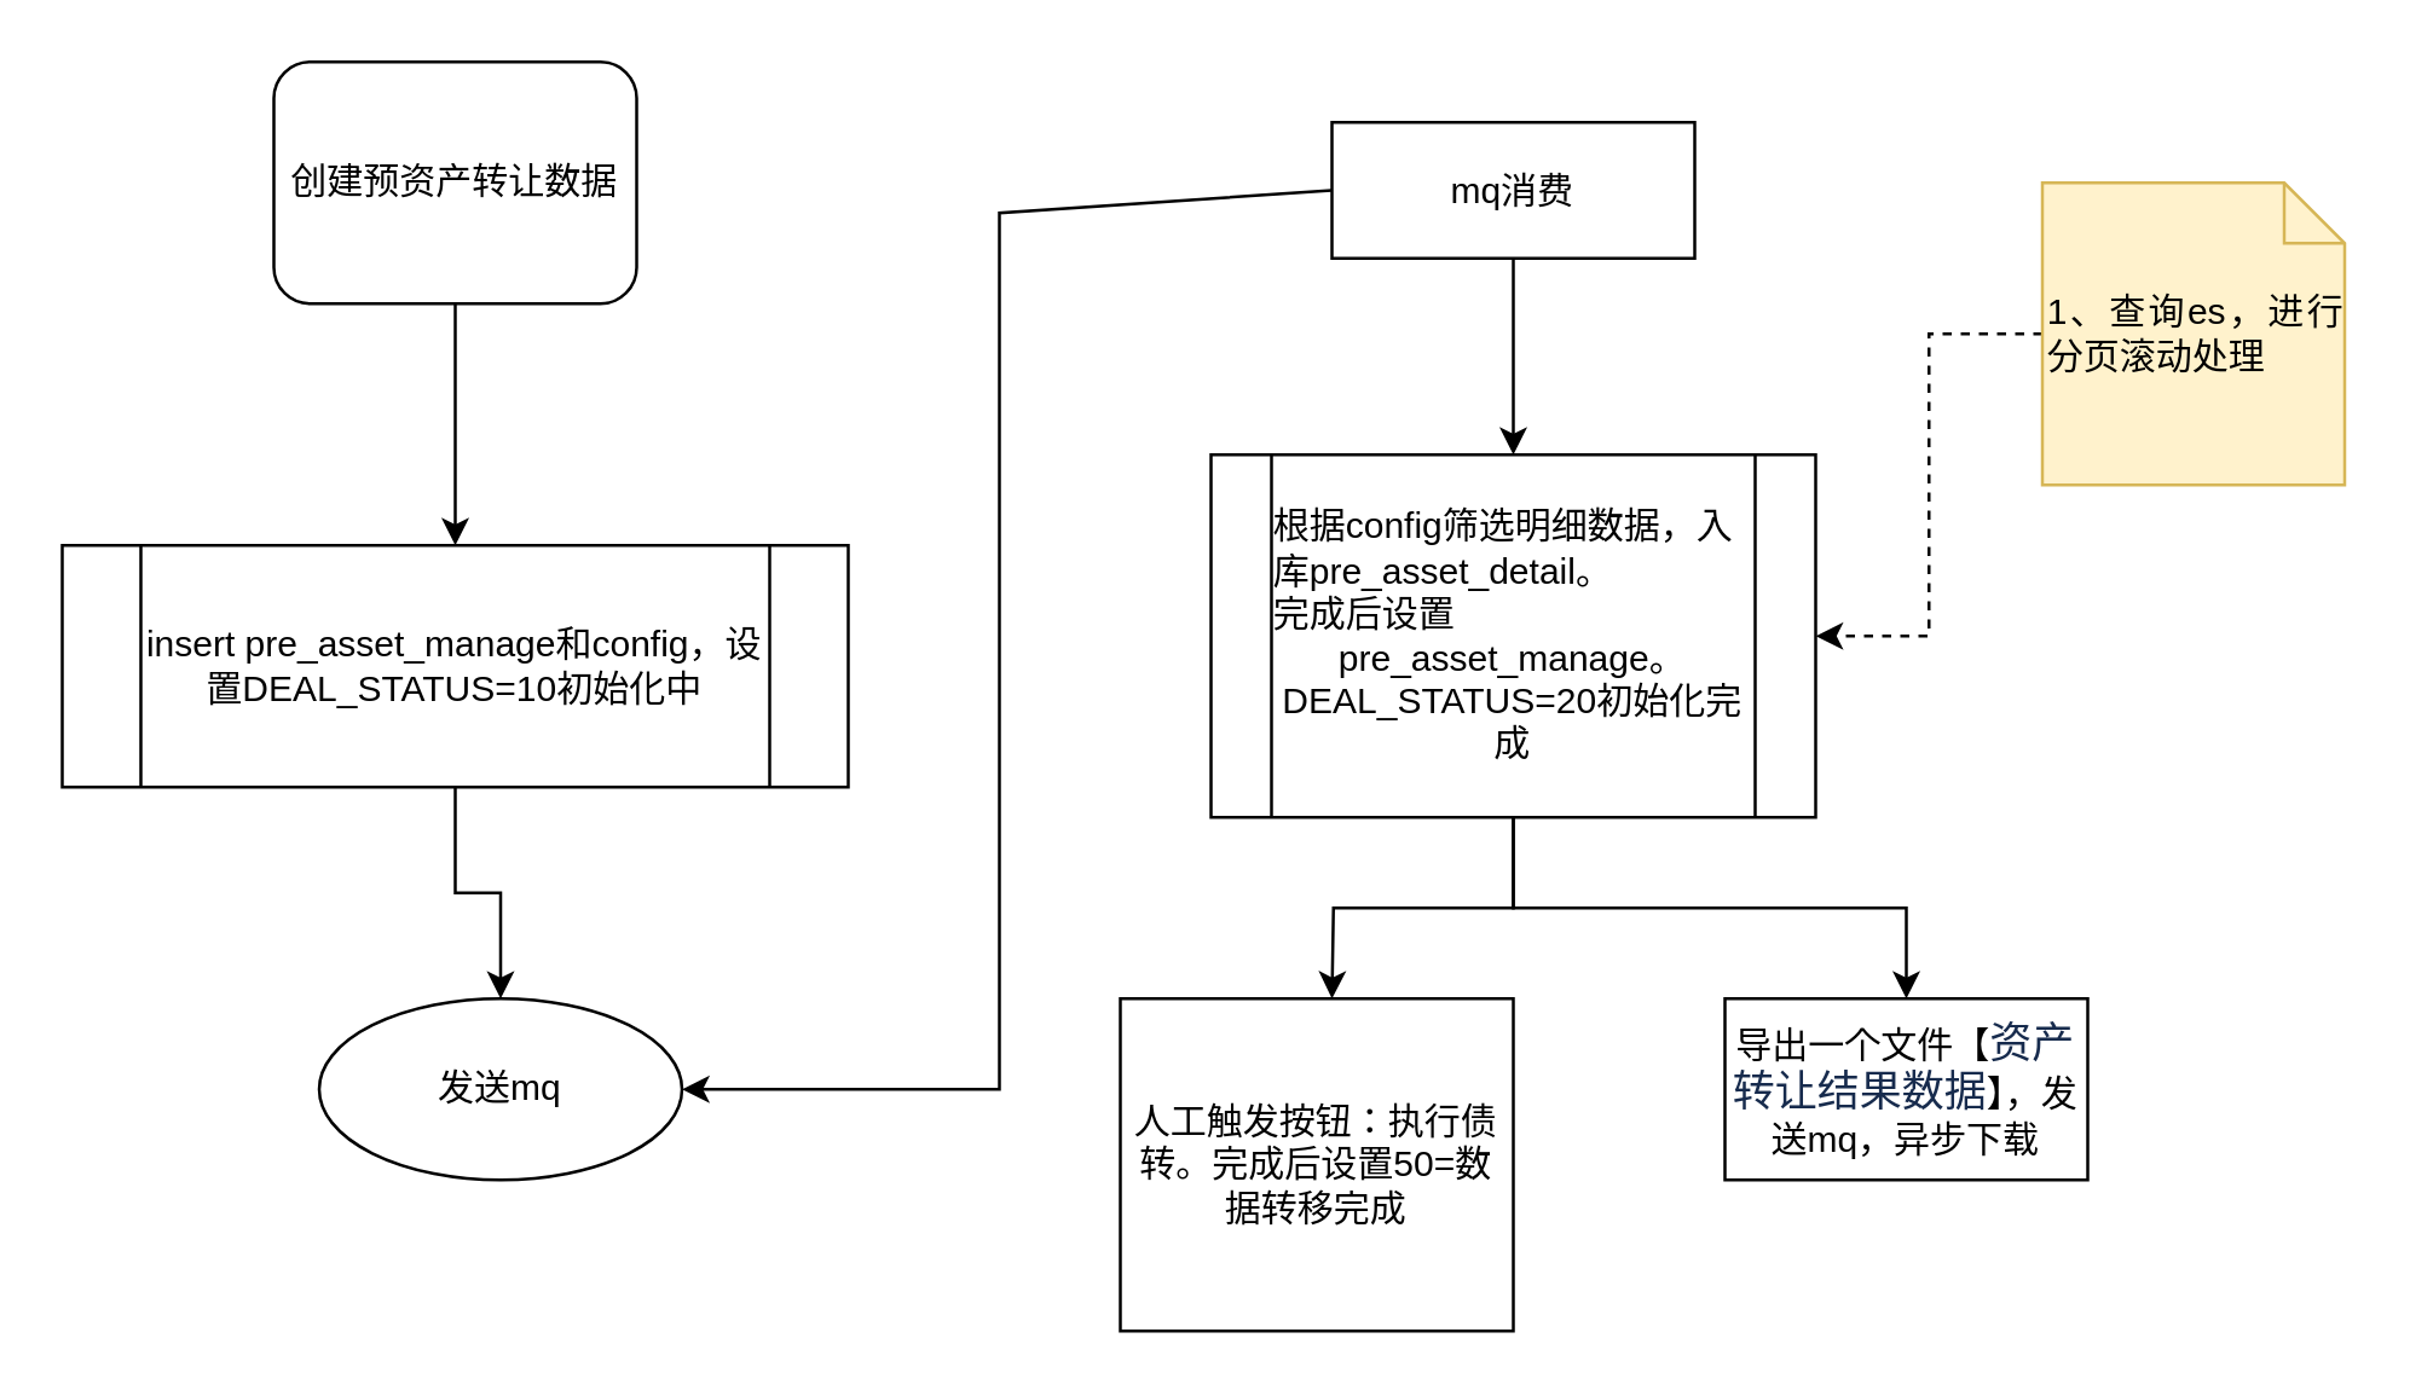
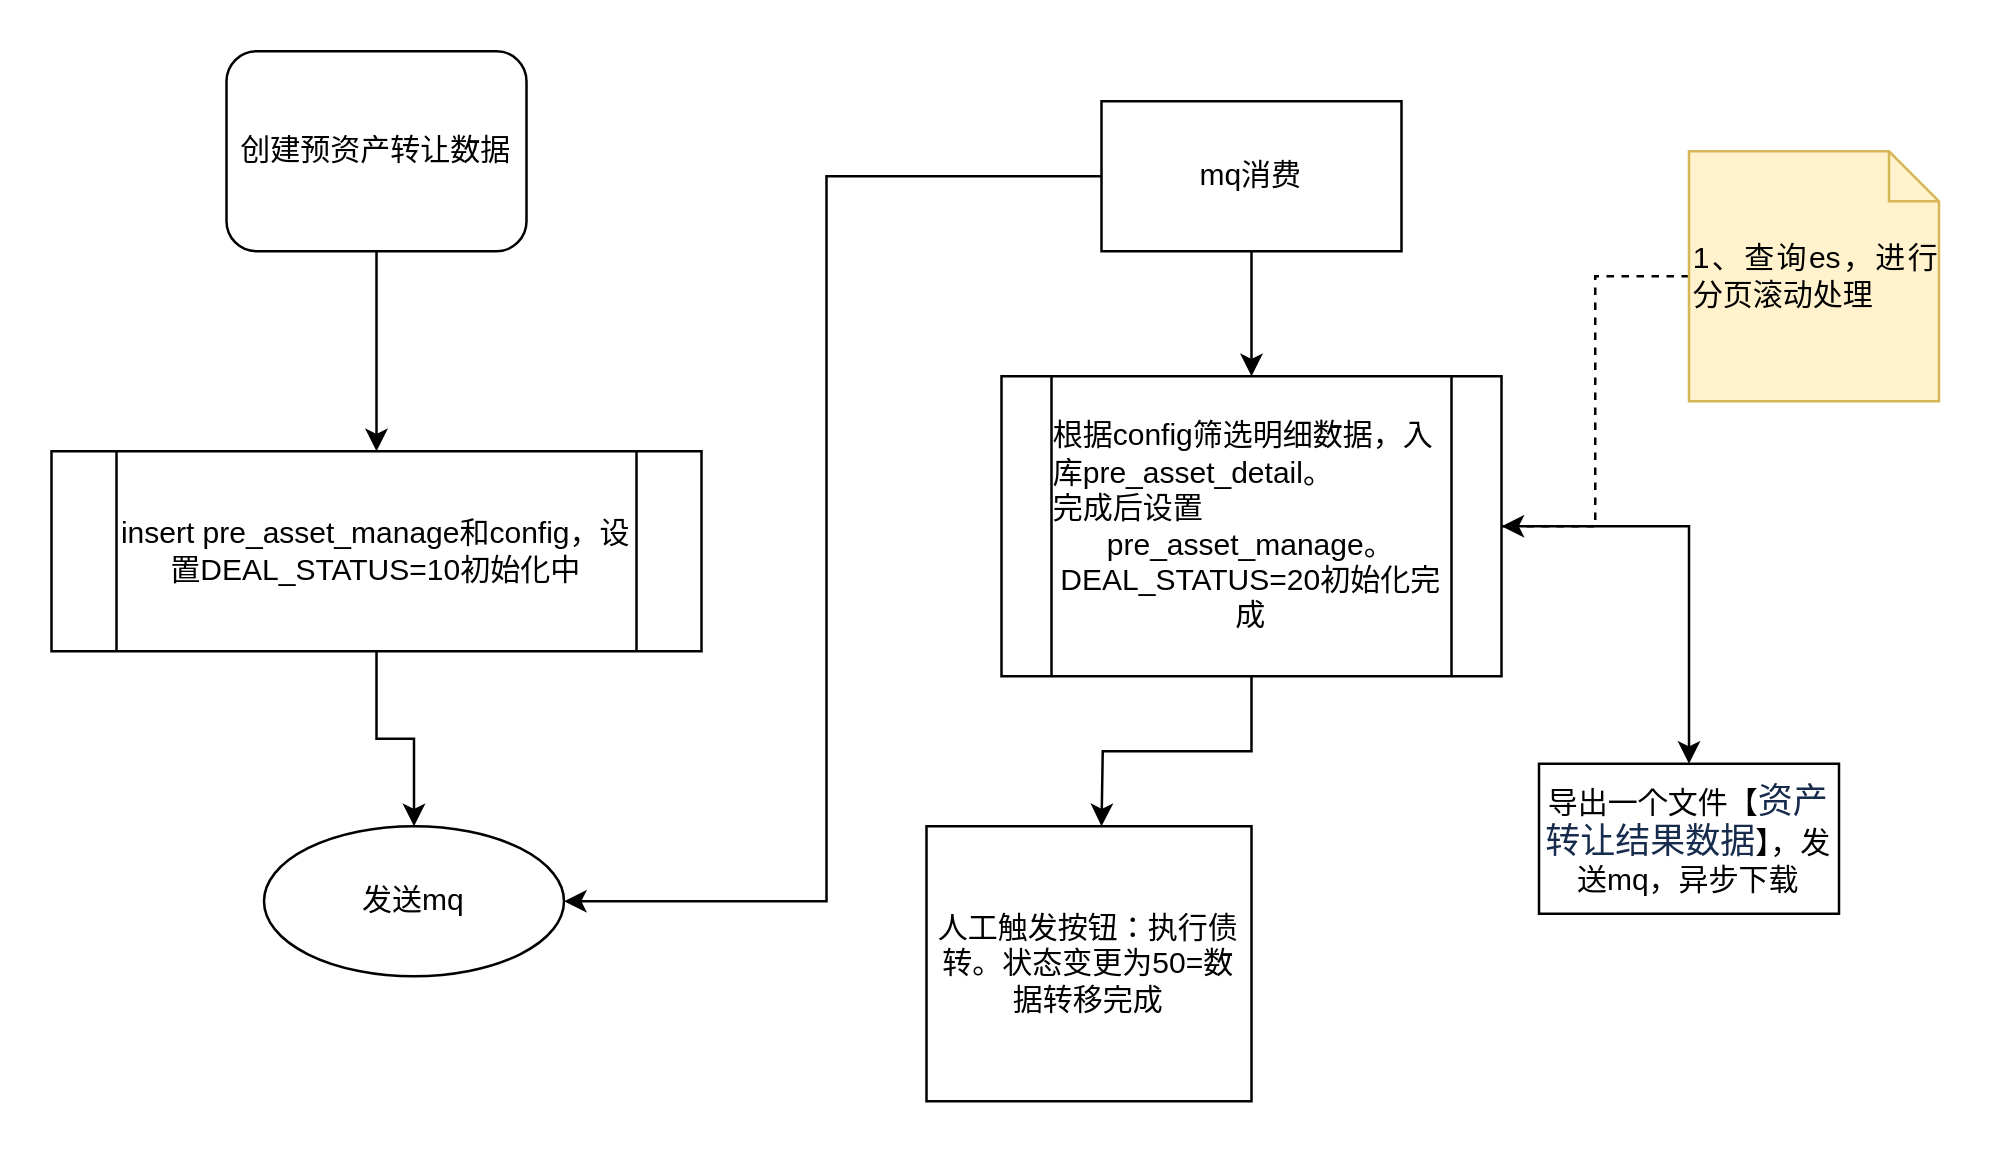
  <mxCell id="0" />
  <mxCell id="1" parent="0" />
  <mxCell id="2" value="" style="edgeStyle=orthogonalEdgeStyle;rounded=0;orthogonalLoop=1;jettySize=auto;html=1;" edge="1" parent="1" source="3" target="5"><mxGeometry relative="1" as="geometry" /></mxCell>
  <mxCell id="3" value="创建预资产转让数据" style="whiteSpace=wrap;html=1;rounded=1;" vertex="1" parent="1"><mxGeometry x="90" y="20" width="120" height="80" as="geometry" /></mxCell>
  <mxCell id="4" value="" style="edgeStyle=orthogonalEdgeStyle;rounded=0;orthogonalLoop=1;jettySize=auto;html=1;" edge="1" parent="1" source="5" target="6"><mxGeometry relative="1" as="geometry" /></mxCell>
  <mxCell id="5" value="insert&amp;nbsp;pre_asset_manage和config，设置DEAL_STATUS=10初始化中" style="shape=process;whiteSpace=wrap;html=1;backgroundOutline=1;" vertex="1" parent="1"><mxGeometry x="20" y="180" width="260" height="80" as="geometry" /></mxCell>
  <mxCell id="6" value="发送mq" style="ellipse;whiteSpace=wrap;html=1;" vertex="1" parent="1"><mxGeometry x="105" y="330" width="120" height="60" as="geometry" /></mxCell>
  <mxCell id="7" value="" style="endArrow=classic;html=1;rounded=0;entryX=1;entryY=0.5;entryDx=0;entryDy=0;exitX=0;exitY=0.5;exitDx=0;exitDy=0;" edge="1" parent="1" source="9" target="6"><mxGeometry width="50" height="50" relative="1" as="geometry"><mxPoint x="320" y="360" as="sourcePoint" /><mxPoint x="330" y="410" as="targetPoint" /><Array as="points"><mxPoint x="330" y="70" /><mxPoint x="330" y="360" /></Array></mxGeometry></mxCell>
  <mxCell id="8" value="" style="edgeStyle=orthogonalEdgeStyle;rounded=0;orthogonalLoop=1;jettySize=auto;html=1;" edge="1" parent="1" source="9" target="12"><mxGeometry relative="1" as="geometry" /></mxCell>
- <mxCell id="9" value="mq消费" style="rounded=0;whiteSpace=wrap;html=1;" vertex="1" parent="1"><mxGeometry x="440" y="40" width="120" height="45" as="geometry" /></mxCell>
+ <mxCell id="9" value="mq消费" style="rounded=0;whiteSpace=wrap;html=1;" vertex="1" parent="1"><mxGeometry x="440" y="40" width="120" height="60" as="geometry" /></mxCell>
  <mxCell id="10" value="" style="edgeStyle=orthogonalEdgeStyle;rounded=0;orthogonalLoop=1;jettySize=auto;html=1;" edge="1" parent="1" source="12" target="15"><mxGeometry relative="1" as="geometry" /></mxCell>
  <mxCell id="11" value="" style="edgeStyle=orthogonalEdgeStyle;rounded=0;orthogonalLoop=1;jettySize=auto;html=1;" edge="1" parent="1" source="12"><mxGeometry relative="1" as="geometry"><mxPoint x="440" y="330" as="targetPoint" /></mxGeometry></mxCell>
  <mxCell id="12" value="&lt;div style=&quot;text-align: left&quot;&gt;&lt;span&gt;根据config筛选明细数据，入库pre_asset_detail。&lt;/span&gt;&lt;/div&gt;&lt;div style=&quot;text-align: left&quot;&gt;&lt;span&gt;完成后设置&lt;/span&gt;&lt;/div&gt;pre_asset_manage。DEAL_STATUS=20初始化完成" style="shape=process;whiteSpace=wrap;html=1;backgroundOutline=1;rounded=0;" vertex="1" parent="1"><mxGeometry x="400" y="150" width="200" height="120" as="geometry" /></mxCell>
  <mxCell id="13" style="edgeStyle=orthogonalEdgeStyle;rounded=0;orthogonalLoop=1;jettySize=auto;html=1;entryX=1;entryY=0.5;entryDx=0;entryDy=0;dashed=1;" edge="1" parent="1" source="14" target="12"><mxGeometry relative="1" as="geometry" /></mxCell>
  <mxCell id="14" value="&lt;div style=&quot;text-align: justify&quot;&gt;&lt;span&gt;1、查询es，进行分页滚动处理&lt;/span&gt;&lt;/div&gt;" style="shape=note;size=20;whiteSpace=wrap;html=1;fillColor=#fff2cc;strokeColor=#d6b656;align=left;" vertex="1" parent="1"><mxGeometry x="675" y="60" width="100" height="100" as="geometry" /></mxCell>
- <mxCell id="15" value="导出一个文件【&lt;span style=&quot;color: rgb(23, 43, 77); font-family: -apple-system, &amp;quot;system-ui&amp;quot;, &amp;quot;Segoe UI&amp;quot;, Roboto, Oxygen, Ubuntu, &amp;quot;Fira Sans&amp;quot;, &amp;quot;Droid Sans&amp;quot;, &amp;quot;Helvetica Neue&amp;quot;, sans-serif; font-size: 14px; text-align: left; background-color: rgb(255, 255, 255);&quot;&gt;资产转让结果数据&lt;/span&gt;】，发送mq，异步下载" style="whiteSpace=wrap;html=1;rounded=0;" vertex="1" parent="1"><mxGeometry x="570" y="330" width="120" height="60" as="geometry" /></mxCell>
- <mxCell id="16" value="人工触发按钮：执行债转。完成后设置50=数据转移完成" style="whiteSpace=wrap;html=1;rounded=0;" vertex="1" parent="1"><mxGeometry x="370" y="330" width="130" height="110" as="geometry" /></mxCell>
+ <mxCell id="15" value="导出一个文件【&lt;span style=&quot;color: rgb(23, 43, 77); font-family: -apple-system, &amp;quot;system-ui&amp;quot;, &amp;quot;Segoe UI&amp;quot;, Roboto, Oxygen, Ubuntu, &amp;quot;Fira Sans&amp;quot;, &amp;quot;Droid Sans&amp;quot;, &amp;quot;Helvetica Neue&amp;quot;, sans-serif; font-size: 14px; text-align: left; background-color: rgb(255, 255, 255);&quot;&gt;资产转让结果数据&lt;/span&gt;】，发送mq，异步下载" style="whiteSpace=wrap;html=1;rounded=0;" vertex="1" parent="1"><mxGeometry x="615" y="305" width="120" height="60" as="geometry" /></mxCell>
+ <mxCell id="16" value="人工触发按钮：执行债转。状态变更为50=数据转移完成" style="whiteSpace=wrap;html=1;rounded=0;" vertex="1" parent="1"><mxGeometry x="370" y="330" width="130" height="110" as="geometry" /></mxCell>
